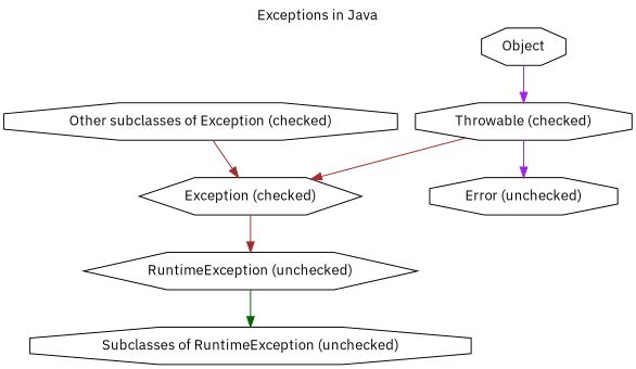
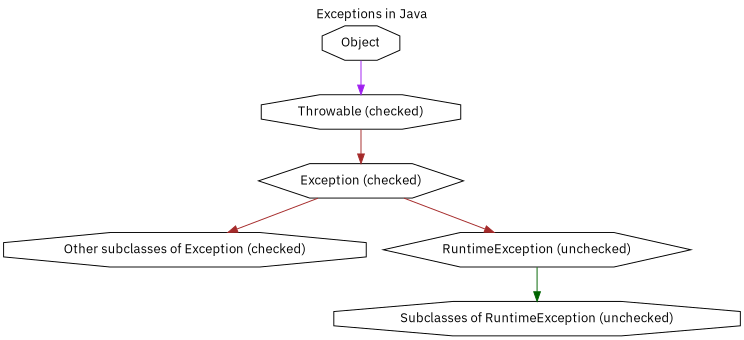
  digraph {
    fontname="IBM Plex Sans"
    label="Exceptions in Java"
    labelloc=top
    node [fontname="IBM Plex Sans" shape=octagon]
    edge [color=brown fontname="IBM Plex Sans"]
    Object
    "Throwable (checked)"
    "Exception (checked)" [shape=hexagon]
-   "Error (unchecked)"
    "Other subclasses of Exception (checked)"
    "RuntimeException (unchecked)" [shape=hexagon]
    "Subclasses of RuntimeException (unchecked)"
    Object -> "Throwable (checked)" [color=purple]
    "Throwable (checked)" -> "Exception (checked)"
-   "Throwable (checked)" -> "Error (unchecked)" [color=purple]
-   "Other subclasses of Exception (checked)" -> "Exception (checked)"
+   "Exception (checked)" -> "Other subclasses of Exception (checked)"
    "Exception (checked)" -> "RuntimeException (unchecked)"
    "RuntimeException (unchecked)" -> "Subclasses of RuntimeException (unchecked)" [color=darkgreen]
  }
